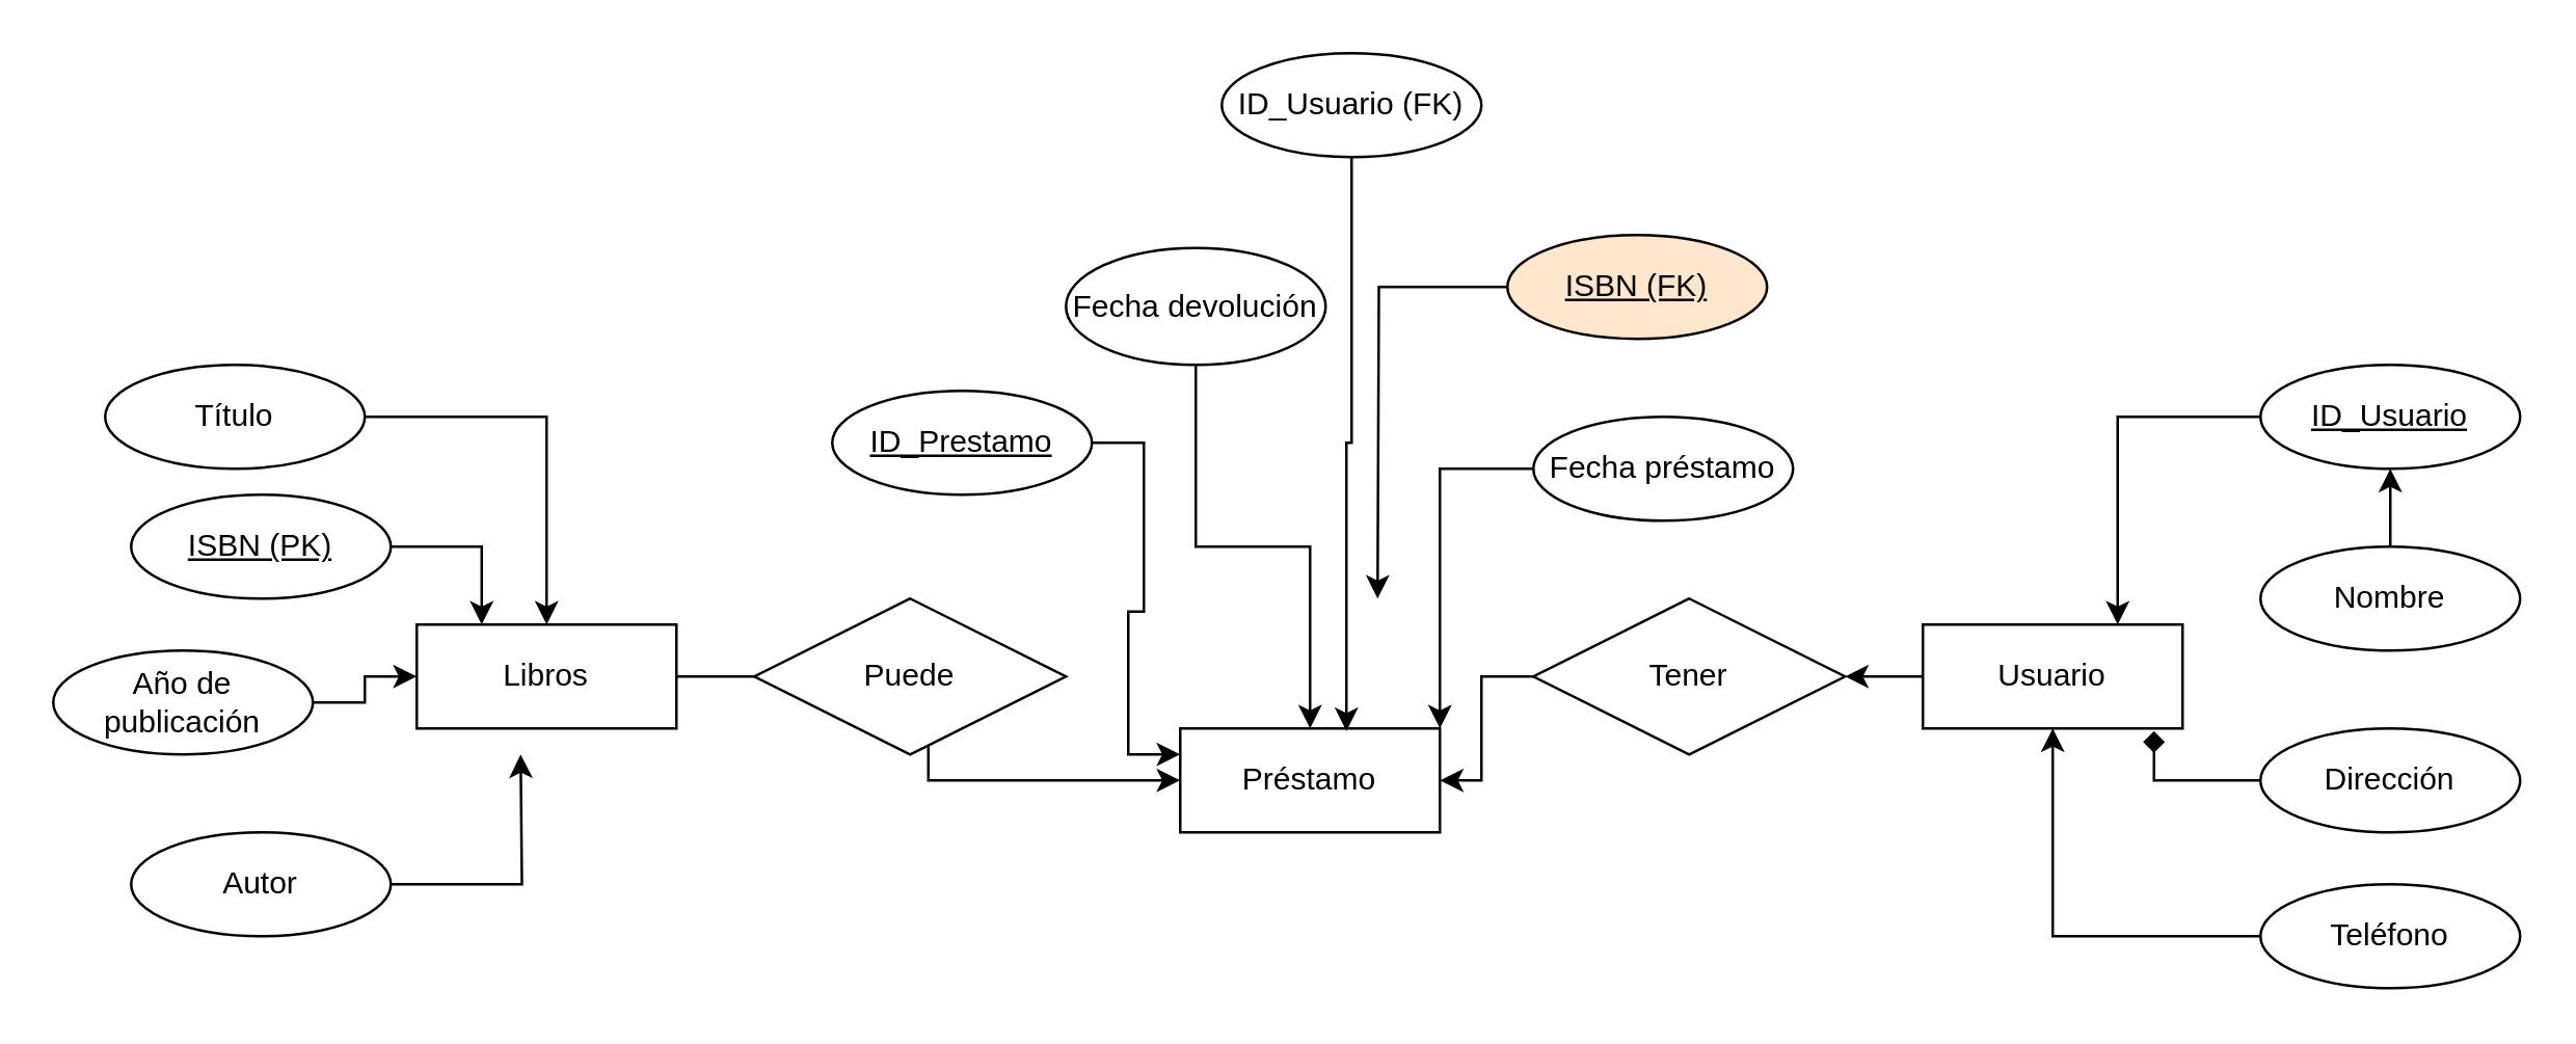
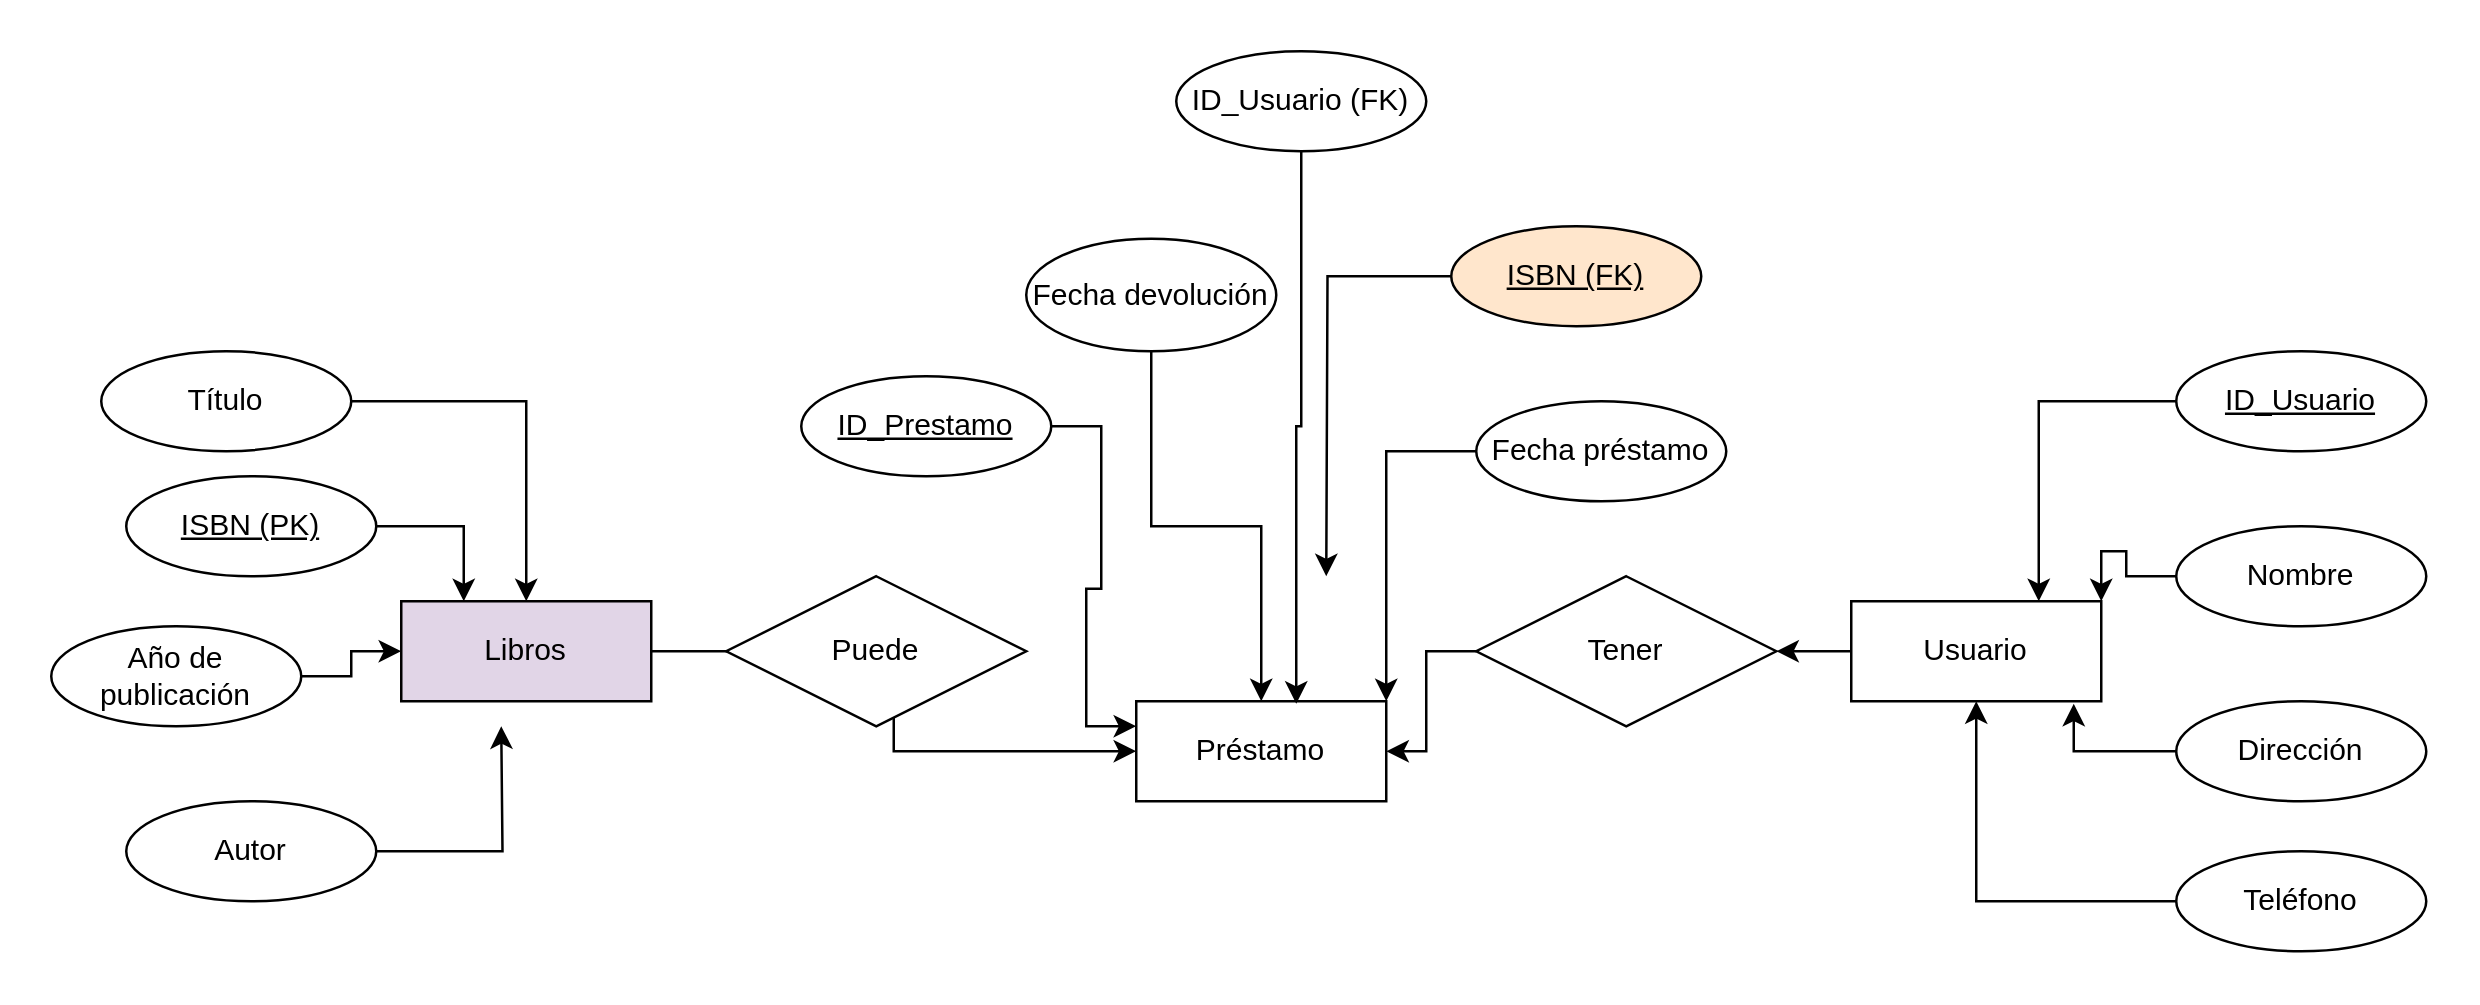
  <mxCell id="0" />
  <mxCell id="1" parent="0" />
  <mxCell id="2" style="edgeStyle=orthogonalEdgeStyle;rounded=0;orthogonalLoop=1;jettySize=auto;html=1;entryX=0;entryY=0.5;entryDx=0;entryDy=0;" edge="1" parent="1" source="3" target="21"><mxGeometry relative="1" as="geometry" /></mxCell>
- <mxCell id="3" value="Libros" style="whiteSpace=wrap;html=1;align=center;" vertex="1" parent="1"><mxGeometry x="160" y="240" width="100" height="40" as="geometry" /></mxCell>
+ <mxCell id="3" value="Libros" style="whiteSpace=wrap;html=1;align=center;fillColor=#e1d5e7;" vertex="1" parent="1"><mxGeometry x="160" y="240" width="100" height="40" as="geometry" /></mxCell>
  <mxCell id="4" style="edgeStyle=orthogonalEdgeStyle;rounded=0;orthogonalLoop=1;jettySize=auto;html=1;entryX=0.5;entryY=0;entryDx=0;entryDy=0;" edge="1" parent="1" source="5" target="3"><mxGeometry relative="1" as="geometry" /></mxCell>
  <mxCell id="5" value="Título" style="ellipse;whiteSpace=wrap;html=1;align=center;" vertex="1" parent="1"><mxGeometry x="40" y="140" width="100" height="40" as="geometry" /></mxCell>
  <mxCell id="6" style="edgeStyle=orthogonalEdgeStyle;rounded=0;orthogonalLoop=1;jettySize=auto;html=1;entryX=0.25;entryY=0;entryDx=0;entryDy=0;" edge="1" parent="1" source="7" target="3"><mxGeometry relative="1" as="geometry" /></mxCell>
  <mxCell id="7" value="ISBN (PK)" style="ellipse;whiteSpace=wrap;html=1;align=center;fontStyle=4;" vertex="1" parent="1"><mxGeometry x="50" y="190" width="100" height="40" as="geometry" /></mxCell>
  <mxCell id="8" style="edgeStyle=orthogonalEdgeStyle;rounded=0;orthogonalLoop=1;jettySize=auto;html=1;" edge="1" parent="1" source="9"><mxGeometry relative="1" as="geometry"><mxPoint x="200" y="290" as="targetPoint" /></mxGeometry></mxCell>
  <mxCell id="9" value="Autor" style="ellipse;whiteSpace=wrap;html=1;align=center;" vertex="1" parent="1"><mxGeometry x="50" y="320" width="100" height="40" as="geometry" /></mxCell>
  <mxCell id="10" style="edgeStyle=orthogonalEdgeStyle;rounded=0;orthogonalLoop=1;jettySize=auto;html=1;entryX=0;entryY=0.5;entryDx=0;entryDy=0;" edge="1" parent="1" source="11" target="3"><mxGeometry relative="1" as="geometry" /></mxCell>
  <mxCell id="11" value="Año de publicación" style="ellipse;whiteSpace=wrap;html=1;align=center;" vertex="1" parent="1"><mxGeometry x="20" y="250" width="100" height="40" as="geometry" /></mxCell>
  <mxCell id="12" style="edgeStyle=orthogonalEdgeStyle;rounded=0;orthogonalLoop=1;jettySize=auto;html=1;entryX=1;entryY=0.5;entryDx=0;entryDy=0;" edge="1" parent="1" source="33" target="21"><mxGeometry relative="1" as="geometry" /></mxCell>
  <mxCell id="13" value="Usuario" style="whiteSpace=wrap;html=1;align=center;" vertex="1" parent="1"><mxGeometry x="740" y="240" width="100" height="40" as="geometry" /></mxCell>
- <mxCell id="14" style="edgeStyle=orthogonalEdgeStyle;rounded=0;orthogonalLoop=1;jettySize=auto;html=1;" edge="1" parent="1" source="15" target="17"><mxGeometry relative="1" as="geometry" /></mxCell>
+ <mxCell id="14" style="edgeStyle=orthogonalEdgeStyle;rounded=0;orthogonalLoop=1;jettySize=auto;html=1;entryX=1;entryY=0;entryDx=0;entryDy=0;" edge="1" parent="1" source="15" target="13"><mxGeometry relative="1" as="geometry" /></mxCell>
  <mxCell id="15" value="Nombre" style="ellipse;whiteSpace=wrap;html=1;align=center;" vertex="1" parent="1"><mxGeometry x="870" y="210" width="100" height="40" as="geometry" /></mxCell>
  <mxCell id="16" style="edgeStyle=orthogonalEdgeStyle;rounded=0;orthogonalLoop=1;jettySize=auto;html=1;entryX=0.75;entryY=0;entryDx=0;entryDy=0;" edge="1" parent="1" source="17" target="13"><mxGeometry relative="1" as="geometry" /></mxCell>
  <mxCell id="17" value="ID_Usuario" style="ellipse;whiteSpace=wrap;html=1;align=center;fontStyle=4;" vertex="1" parent="1"><mxGeometry x="870" y="140" width="100" height="40" as="geometry" /></mxCell>
  <mxCell id="18" value="Dirección" style="ellipse;whiteSpace=wrap;html=1;align=center;" vertex="1" parent="1"><mxGeometry x="870" y="280" width="100" height="40" as="geometry" /></mxCell>
  <mxCell id="19" style="edgeStyle=orthogonalEdgeStyle;rounded=0;orthogonalLoop=1;jettySize=auto;html=1;entryX=0.5;entryY=1;entryDx=0;entryDy=0;" edge="1" parent="1" source="20" target="13"><mxGeometry relative="1" as="geometry" /></mxCell>
  <mxCell id="20" value="Teléfono" style="ellipse;whiteSpace=wrap;html=1;align=center;" vertex="1" parent="1"><mxGeometry x="870" y="340" width="100" height="40" as="geometry" /></mxCell>
  <mxCell id="21" value="Préstamo" style="whiteSpace=wrap;html=1;align=center;" vertex="1" parent="1"><mxGeometry x="454" y="280" width="100" height="40" as="geometry" /></mxCell>
  <mxCell id="22" style="edgeStyle=orthogonalEdgeStyle;rounded=0;orthogonalLoop=1;jettySize=auto;html=1;entryX=1;entryY=0;entryDx=0;entryDy=0;" edge="1" parent="1" source="23" target="21"><mxGeometry relative="1" as="geometry" /></mxCell>
  <mxCell id="23" value="Fecha préstamo" style="ellipse;whiteSpace=wrap;html=1;align=center;" vertex="1" parent="1"><mxGeometry x="590" y="160" width="100" height="40" as="geometry" /></mxCell>
  <mxCell id="24" style="edgeStyle=orthogonalEdgeStyle;rounded=0;orthogonalLoop=1;jettySize=auto;html=1;entryX=0;entryY=0.25;entryDx=0;entryDy=0;" edge="1" parent="1" source="25" target="21"><mxGeometry relative="1" as="geometry" /></mxCell>
  <mxCell id="25" value="ID_Prestamo" style="ellipse;whiteSpace=wrap;html=1;align=center;fontStyle=4;" vertex="1" parent="1"><mxGeometry x="320" y="150" width="100" height="40" as="geometry" /></mxCell>
  <mxCell id="26" style="edgeStyle=orthogonalEdgeStyle;rounded=0;orthogonalLoop=1;jettySize=auto;html=1;entryX=0.5;entryY=0;entryDx=0;entryDy=0;" edge="1" parent="1" source="27" target="21"><mxGeometry relative="1" as="geometry" /></mxCell>
  <mxCell id="27" value="Fecha devolución" style="ellipse;whiteSpace=wrap;html=1;align=center;" vertex="1" parent="1"><mxGeometry x="410" y="95" width="100" height="45" as="geometry" /></mxCell>
  <mxCell id="28" value="ID_Usuario (FK)" style="ellipse;whiteSpace=wrap;html=1;align=center;" vertex="1" parent="1"><mxGeometry x="470" y="20" width="100" height="40" as="geometry" /></mxCell>
  <mxCell id="29" style="edgeStyle=orthogonalEdgeStyle;rounded=0;orthogonalLoop=1;jettySize=auto;html=1;" edge="1" parent="1" source="30"><mxGeometry relative="1" as="geometry"><mxPoint x="530" y="230" as="targetPoint" /></mxGeometry></mxCell>
  <mxCell id="30" value="ISBN (FK)" style="ellipse;whiteSpace=wrap;html=1;align=center;fontStyle=4;fillColor=#ffe6cc;" vertex="1" parent="1"><mxGeometry x="580" y="90" width="100" height="40" as="geometry" /></mxCell>
  <mxCell id="31" value="Puede" style="shape=rhombus;perimeter=rhombusPerimeter;whiteSpace=wrap;html=1;align=center;" vertex="1" parent="1"><mxGeometry x="290" y="230" width="120" height="60" as="geometry" /></mxCell>
  <mxCell id="32" value="" style="edgeStyle=orthogonalEdgeStyle;rounded=0;orthogonalLoop=1;jettySize=auto;html=1;entryX=1;entryY=0.5;entryDx=0;entryDy=0;" edge="1" parent="1" source="13" target="33"><mxGeometry relative="1" as="geometry"><mxPoint x="740" y="260" as="sourcePoint" /><mxPoint x="554" y="260" as="targetPoint" /></mxGeometry></mxCell>
  <mxCell id="33" value="Tener" style="shape=rhombus;perimeter=rhombusPerimeter;whiteSpace=wrap;html=1;align=center;" vertex="1" parent="1"><mxGeometry x="590" y="230" width="120" height="60" as="geometry" /></mxCell>
- <mxCell id="34" style="edgeStyle=orthogonalEdgeStyle;rounded=0;orthogonalLoop=1;jettySize=auto;html=1;entryX=0.89;entryY=1.025;entryDx=0;entryDy=0;entryPerimeter=0;endArrow=diamond;" edge="1" parent="1" source="18" target="13"><mxGeometry relative="1" as="geometry" /></mxCell>
+ <mxCell id="34" style="edgeStyle=orthogonalEdgeStyle;rounded=0;orthogonalLoop=1;jettySize=auto;html=1;entryX=0.89;entryY=1.025;entryDx=0;entryDy=0;entryPerimeter=0;" edge="1" parent="1" source="18" target="13"><mxGeometry relative="1" as="geometry" /></mxCell>
  <mxCell id="35" style="edgeStyle=orthogonalEdgeStyle;rounded=0;orthogonalLoop=1;jettySize=auto;html=1;entryX=0.64;entryY=0.025;entryDx=0;entryDy=0;entryPerimeter=0;" edge="1" parent="1" source="28" target="21"><mxGeometry relative="1" as="geometry" /></mxCell>
